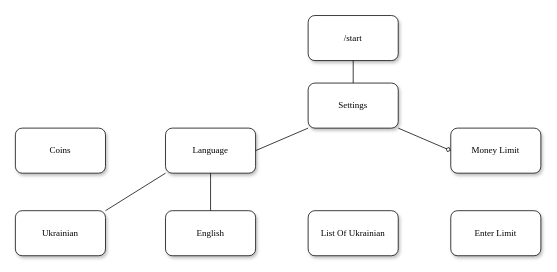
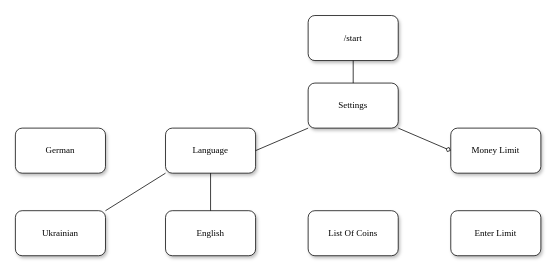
  <mxCell id="0" />
  <mxCell id="1" parent="0" />
  <mxCell id="2" value="/start" style="whiteSpace=wrap;html=1;rounded=1;shadow=1;labelBackgroundColor=none;strokeWidth=1;fontFamily=Verdana;fontSize=12;align=center;" parent="1" vertex="1"><mxGeometry x="410" y="20" width="120" height="60" as="geometry" /></mxCell>
  <mxCell id="3" value="Settings" style="whiteSpace=wrap;html=1;rounded=1;shadow=1;labelBackgroundColor=none;strokeWidth=1;fontFamily=Verdana;fontSize=12;align=center;" parent="1" vertex="1"><mxGeometry x="410" y="110" width="120" height="60" as="geometry" /></mxCell>
  <mxCell id="4" value="" style="rounded=0;html=1;labelBackgroundColor=none;startArrow=none;startFill=0;startSize=5;endArrow=none;endFill=0;endSize=5;jettySize=auto;orthogonalLoop=1;strokeWidth=1;fontFamily=Verdana;fontSize=12" parent="1" source="2" target="3" edge="1"><mxGeometry x="-0.359" y="-11" relative="1" as="geometry"><mxPoint as="offset" /></mxGeometry></mxCell>
  <mxCell id="5" value="Language" style="whiteSpace=wrap;html=1;rounded=1;shadow=1;labelBackgroundColor=none;strokeWidth=1;fontFamily=Verdana;fontSize=12;align=center;" parent="1" vertex="1"><mxGeometry x="220" y="170" width="120" height="60" as="geometry" /></mxCell>
- <mxCell id="6" value="List Of Ukrainian" style="whiteSpace=wrap;html=1;rounded=1;shadow=1;labelBackgroundColor=none;strokeWidth=1;fontFamily=Verdana;fontSize=12;align=center;" parent="1" vertex="1"><mxGeometry x="410" y="280" width="120" height="60" as="geometry" /></mxCell>
+ <mxCell id="6" value="List Of Coins" style="whiteSpace=wrap;html=1;rounded=1;shadow=1;labelBackgroundColor=none;strokeWidth=1;fontFamily=Verdana;fontSize=12;align=center;" parent="1" vertex="1"><mxGeometry x="410" y="280" width="120" height="60" as="geometry" /></mxCell>
  <mxCell id="7" value="" style="rounded=0;html=1;labelBackgroundColor=none;startArrow=none;startFill=0;startSize=5;endArrow=none;endFill=0;endSize=5;jettySize=auto;orthogonalLoop=1;strokeWidth=1;fontFamily=Verdana;fontSize=12;exitX=0;exitY=1;exitDx=0;exitDy=0;entryX=1;entryY=0.5;entryDx=0;entryDy=0;" parent="1" source="3" target="5" edge="1"><mxGeometry x="-0.2" y="-14" relative="1" as="geometry"><mxPoint as="offset" /></mxGeometry></mxCell>
  <mxCell id="8" value="Money Limit" style="whiteSpace=wrap;html=1;rounded=1;shadow=1;labelBackgroundColor=none;strokeWidth=1;fontFamily=Verdana;fontSize=12;align=center;" vertex="1" parent="1"><mxGeometry x="600" y="170" width="120" height="60" as="geometry" /></mxCell>
  <mxCell id="9" value="" style="rounded=0;html=1;labelBackgroundColor=none;startArrow=none;startFill=0;startSize=5;endArrow=diamond;endFill=0;endSize=5;jettySize=auto;orthogonalLoop=1;strokeWidth=1;fontFamily=Verdana;fontSize=12;fontColor=default;exitX=1;exitY=1;exitDx=0;exitDy=0;entryX=0;entryY=0.5;entryDx=0;entryDy=0;" edge="1" parent="1" target="8" source="3"><mxGeometry x="-0.208" y="14" relative="1" as="geometry"><mxPoint as="offset" /><mxPoint x="350" y="180" as="sourcePoint" /><mxPoint x="410" y="205" as="targetPoint" /></mxGeometry></mxCell>
  <mxCell id="10" value="Enter Limit" style="whiteSpace=wrap;html=1;rounded=1;shadow=1;labelBackgroundColor=none;strokeWidth=1;fontFamily=Verdana;fontSize=12;align=center;" vertex="1" parent="1"><mxGeometry x="600" y="280" width="120" height="60" as="geometry" /></mxCell>
  <mxCell id="11" value="Ukrainian" style="whiteSpace=wrap;html=1;rounded=1;shadow=1;labelBackgroundColor=none;strokeWidth=1;fontFamily=Verdana;fontSize=12;align=center;" vertex="1" parent="1"><mxGeometry x="20" y="280" width="120" height="60" as="geometry" /></mxCell>
  <mxCell id="12" value="" style="rounded=0;html=1;labelBackgroundColor=none;startArrow=none;startFill=0;startSize=5;endArrow=none;endFill=0;endSize=5;jettySize=auto;orthogonalLoop=1;strokeWidth=1;fontFamily=Verdana;fontSize=12;fontColor=default;exitX=0;exitY=1;exitDx=0;exitDy=0;entryX=1;entryY=0;entryDx=0;entryDy=0;" edge="1" parent="1" target="11" source="5"><mxGeometry x="-0.208" y="14" relative="1" as="geometry"><mxPoint as="offset" /><mxPoint x="-170" y="320" as="sourcePoint" /><mxPoint x="-110" y="325" as="targetPoint" /></mxGeometry></mxCell>
  <mxCell id="13" value="English" style="whiteSpace=wrap;html=1;rounded=1;shadow=1;labelBackgroundColor=none;strokeWidth=1;fontFamily=Verdana;fontSize=12;align=center;" vertex="1" parent="1"><mxGeometry x="220" y="280" width="120" height="60" as="geometry" /></mxCell>
  <mxCell id="14" value="" style="rounded=0;html=1;labelBackgroundColor=none;startArrow=none;startFill=0;startSize=5;endArrow=none;endFill=0;endSize=5;jettySize=auto;orthogonalLoop=1;strokeWidth=1;fontFamily=Verdana;fontSize=12;fontColor=default;exitX=0.5;exitY=1;exitDx=0;exitDy=0;entryX=0.5;entryY=0;entryDx=0;entryDy=0;" edge="1" parent="1" target="13" source="5"><mxGeometry x="-0.208" y="14" relative="1" as="geometry"><mxPoint as="offset" /><mxPoint x="50" y="360" as="sourcePoint" /><mxPoint x="110" y="365" as="targetPoint" /></mxGeometry></mxCell>
- <mxCell id="15" value="Coins" style="whiteSpace=wrap;html=1;rounded=1;shadow=1;labelBackgroundColor=none;strokeWidth=1;fontFamily=Verdana;fontSize=12;align=center;" vertex="1" parent="1"><mxGeometry x="20" y="170" width="120" height="60" as="geometry" /></mxCell>
+ <mxCell id="15" value="German" style="whiteSpace=wrap;html=1;rounded=1;shadow=1;labelBackgroundColor=none;strokeWidth=1;fontFamily=Verdana;fontSize=12;align=center;" vertex="1" parent="1"><mxGeometry x="20" y="170" width="120" height="60" as="geometry" /></mxCell>
